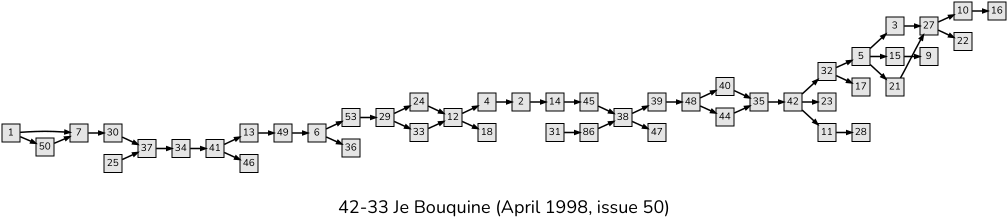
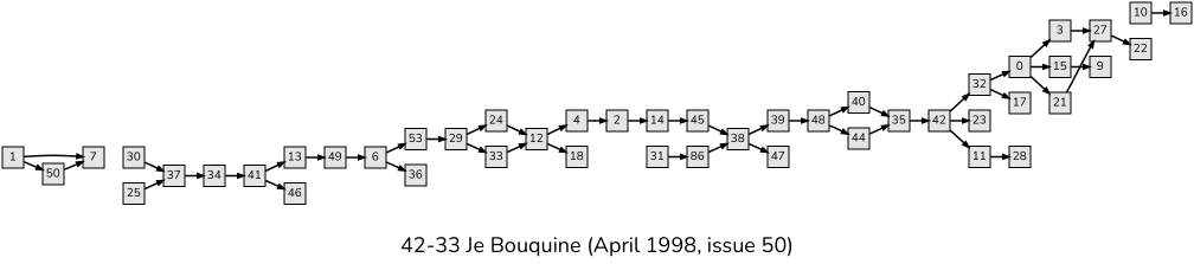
  digraph {
    fontname=Nunito
    fontsize=36
    label="42-33 Je Bouquine (April 1998, issue 50)"
    nodesep=0.35
    ordering=out
    rankdir=LR
    ranksep=0.45
    node [fillcolor=grey90 fixedsize=true fontname=Nunito fontsize=20 labelfloat=true margin="0,0" penwidth=2 regular=true shape=rect style=filled]
    edge [fontname=Nunito fontsize=12 labelfloat=true penwidth=3]
    1
    7
    50
    30
    37
    2
    14
    45
    38
    3
    27
    10
    22
    16
    4
-   5
+   5 [label=0]
    15
    21
    9
    n20 [label=53]
    6
    36
    29
    24
    33
    39
    47
    25
    34
    12
    18
    13
    49
    48
    41
    n36 [label=86]
    31
    32
    17
    46
    35
    42
    23
    11
    28
    40
    44
    1 -> 7
    1 -> 50
-   7 -> 30
    50 -> 7
    30 -> 37
    37 -> 34
    2 -> 14
    14 -> 45
    45 -> 38
    38 -> 39
    38 -> 47
    3 -> 27
-   27 -> 10
    27 -> 22
    10 -> 16
    4 -> 2
    5 -> 3
    5 -> 15
    5 -> 21
    15 -> 9
    21 -> 27
    n20 -> 29
    6 -> n20
    6 -> 36
    29 -> 24
    29 -> 33
    24 -> 12
    33 -> 12
    39 -> 48
    25 -> 37
    34 -> 41
    12 -> 4
    12 -> 18
    13 -> 49
    49 -> 6
    48 -> 40
    48 -> 44
    41 -> 13
    41 -> 46
    n36 -> 38
    31 -> n36
    32 -> 5
    32 -> 17
    35 -> 42
    42 -> 32
    42 -> 23
    42 -> 11
    11 -> 28
    40 -> 35
    44 -> 35
  }
